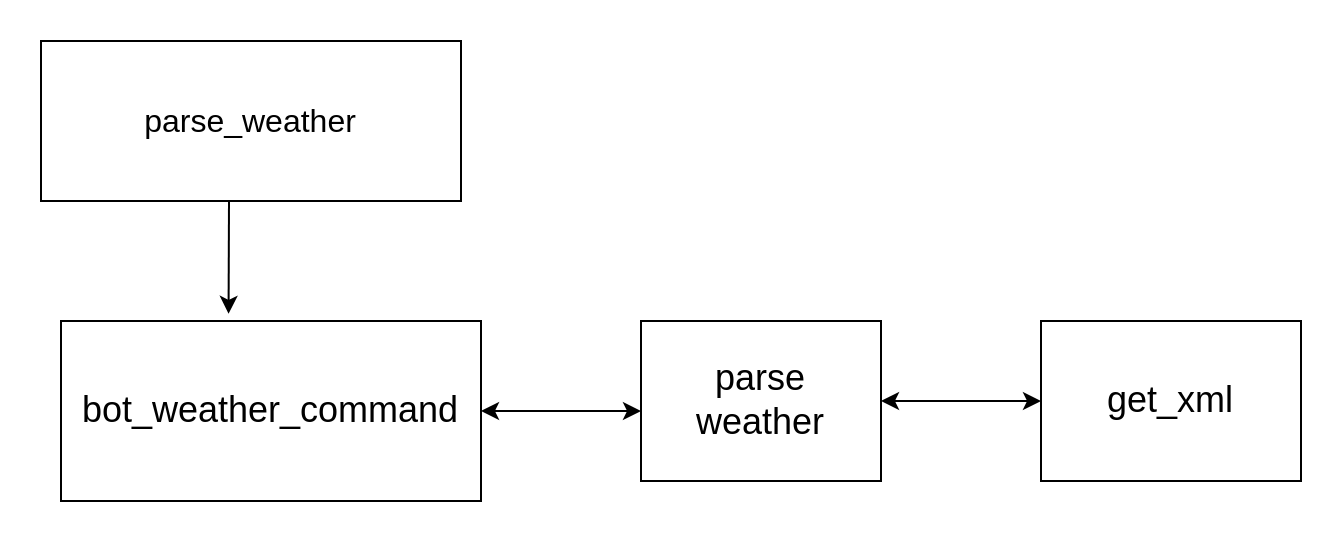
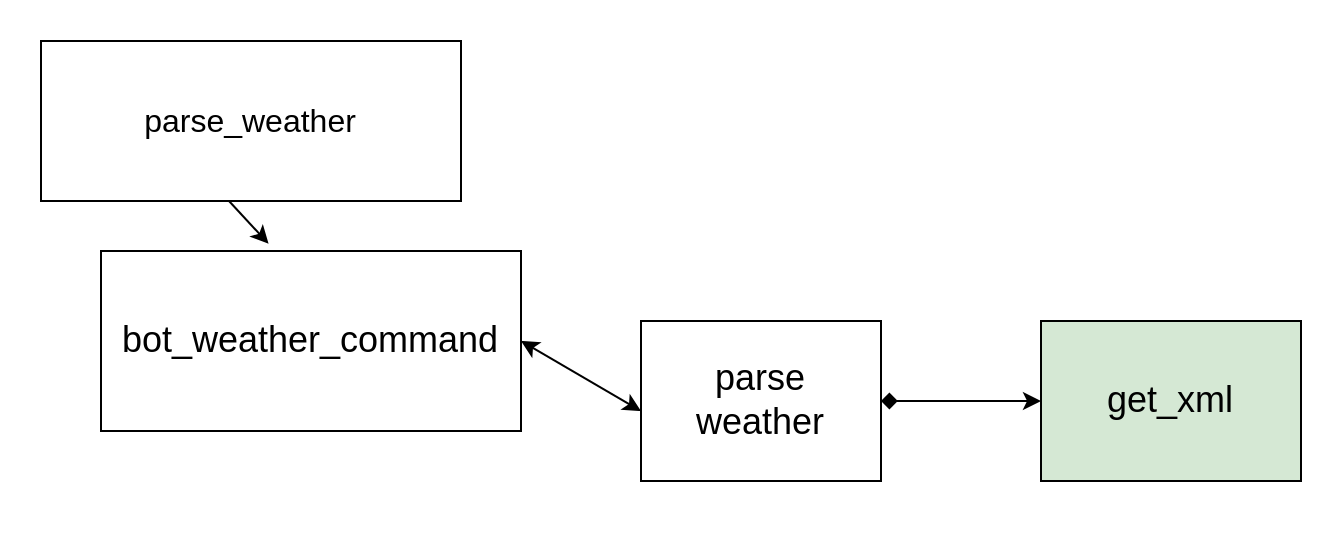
  <mxCell id="0" />
  <mxCell id="1" parent="0" />
  <mxCell id="2" value="&lt;font size=&quot;3&quot;&gt;parse_weather&lt;/font&gt;" style="rounded=0;whiteSpace=wrap;html=1;" vertex="1" parent="1"><mxGeometry x="20" y="20" width="210" height="80" as="geometry" /></mxCell>
- <mxCell id="3" value="bot_weather_command" style="rounded=0;whiteSpace=wrap;html=1;fontSize=18;" vertex="1" parent="1"><mxGeometry x="30" y="160" width="210" height="90" as="geometry" /></mxCell>
+ <mxCell id="3" value="bot_weather_command" style="rounded=0;whiteSpace=wrap;html=1;fontSize=18;" vertex="1" parent="1"><mxGeometry x="50" y="125" width="210" height="90" as="geometry" /></mxCell>
  <mxCell id="4" value="parse&lt;br&gt;weather" style="rounded=0;whiteSpace=wrap;html=1;fontSize=18;" vertex="1" parent="1"><mxGeometry x="320" y="160" width="120" height="80" as="geometry" /></mxCell>
- <mxCell id="5" value="get_xml" style="rounded=0;whiteSpace=wrap;html=1;fontSize=18;" vertex="1" parent="1"><mxGeometry x="520" y="160" width="130" height="80" as="geometry" /></mxCell>
+ <mxCell id="5" value="get_xml" style="rounded=0;whiteSpace=wrap;html=1;fontSize=18;fillColor=#d5e8d4;" vertex="1" parent="1"><mxGeometry x="520" y="160" width="130" height="80" as="geometry" /></mxCell>
  <mxCell id="6" value="" style="endArrow=classic;html=1;fontSize=18;entryX=0.399;entryY=-0.04;entryDx=0;entryDy=0;entryPerimeter=0;" edge="1" parent="1" target="3"><mxGeometry width="50" height="50" relative="1" as="geometry"><mxPoint x="114" y="100" as="sourcePoint" /><mxPoint x="380" y="190" as="targetPoint" /></mxGeometry></mxCell>
  <mxCell id="7" value="" style="endArrow=classic;startArrow=classic;html=1;fontSize=18;exitX=1;exitY=0.5;exitDx=0;exitDy=0;" edge="1" parent="1" source="3"><mxGeometry width="50" height="50" relative="1" as="geometry"><mxPoint x="330" y="240" as="sourcePoint" /><mxPoint x="320" y="205" as="targetPoint" /></mxGeometry></mxCell>
- <mxCell id="8" value="" style="endArrow=classic;startArrow=classic;html=1;fontSize=18;exitX=0;exitY=0.5;exitDx=0;exitDy=0;entryX=1;entryY=0.5;entryDx=0;entryDy=0;" edge="1" parent="1" source="5" target="4"><mxGeometry width="50" height="50" relative="1" as="geometry"><mxPoint x="330" y="240" as="sourcePoint" /><mxPoint x="380" y="190" as="targetPoint" /></mxGeometry></mxCell>
+ <mxCell id="8" value="" style="endArrow=diamond;startArrow=classic;html=1;fontSize=18;exitX=0;exitY=0.5;exitDx=0;exitDy=0;entryX=1;entryY=0.5;entryDx=0;entryDy=0;" edge="1" parent="1" source="5" target="4"><mxGeometry width="50" height="50" relative="1" as="geometry"><mxPoint x="330" y="240" as="sourcePoint" /><mxPoint x="380" y="190" as="targetPoint" /></mxGeometry></mxCell>
